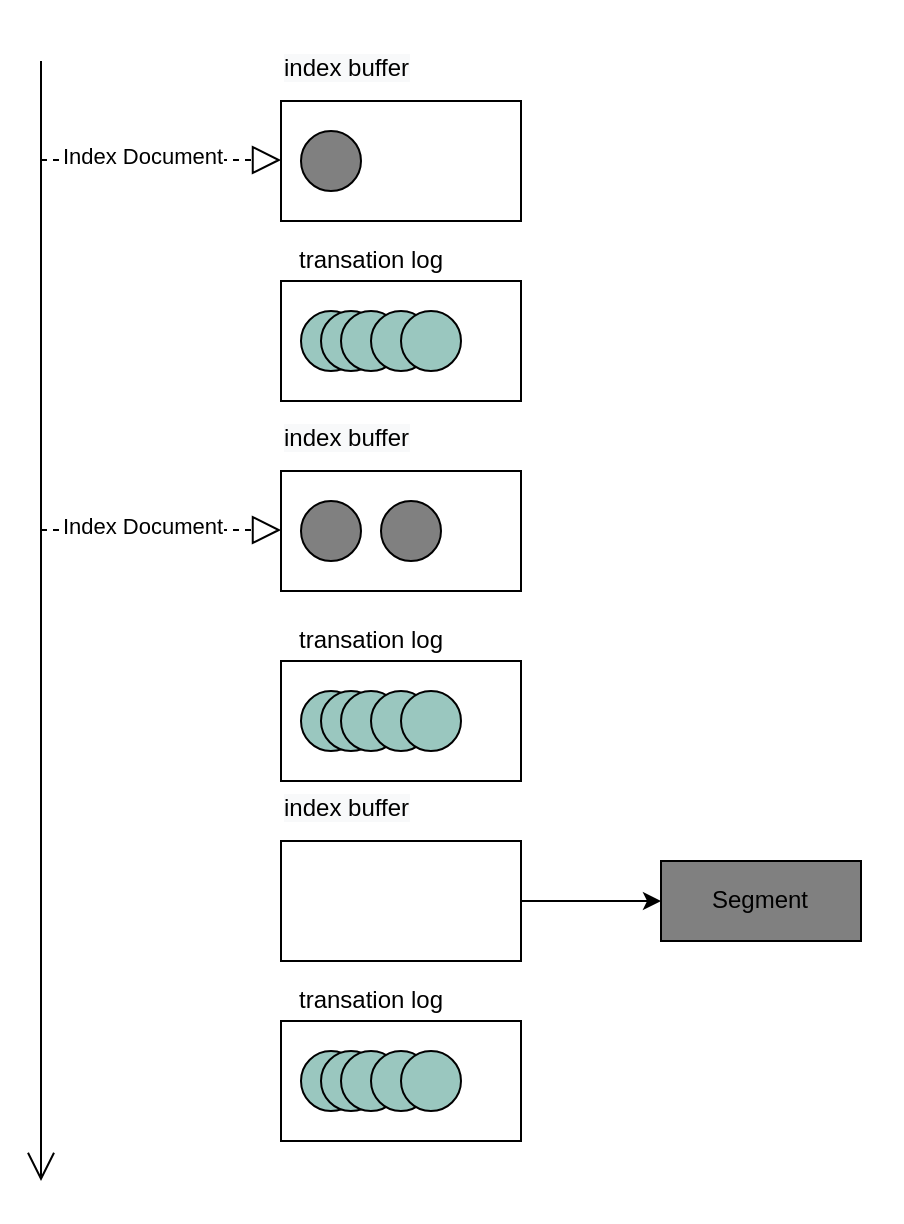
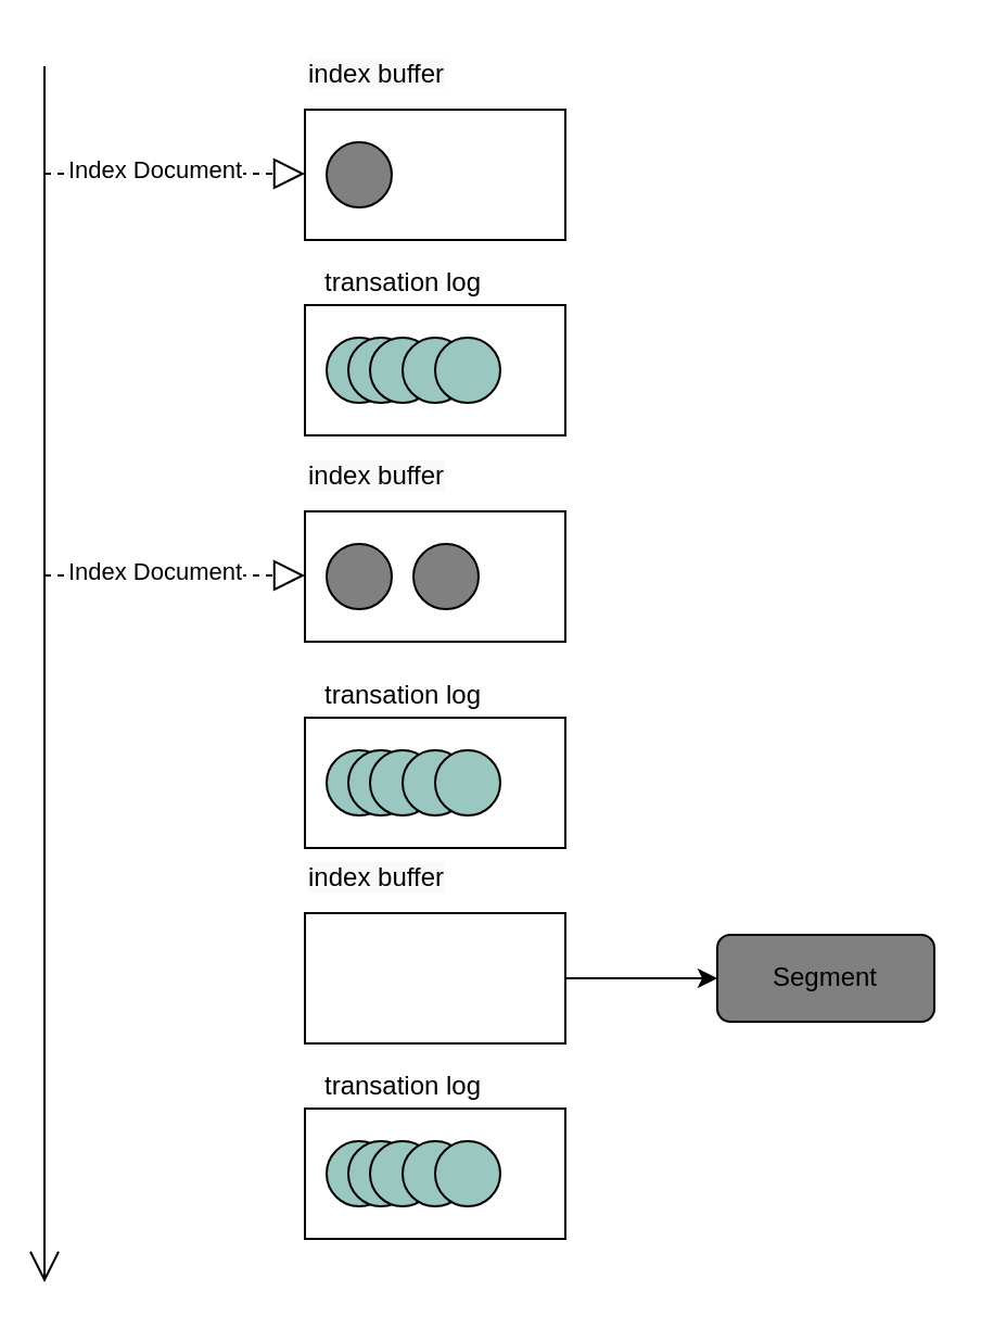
  <mxCell id="0" />
  <mxCell id="1" parent="0" />
  <mxCell id="2" value="" style="endArrow=open;endFill=1;endSize=12;html=1;" edge="1" parent="1"><mxGeometry width="160" relative="1" as="geometry"><mxPoint x="20" y="30" as="sourcePoint" /><mxPoint x="20" y="590" as="targetPoint" /></mxGeometry></mxCell>
  <mxCell id="3" value="" style="rounded=0;whiteSpace=wrap;html=1;" vertex="1" parent="1"><mxGeometry x="140" y="50" width="120" height="60" as="geometry" /></mxCell>
  <mxCell id="4" value="&lt;meta charset=&quot;utf-8&quot;&gt;&lt;span style=&quot;color: rgb(0, 0, 0); font-family: helvetica; font-size: 12px; font-style: normal; font-weight: 400; letter-spacing: normal; text-align: center; text-indent: 0px; text-transform: none; word-spacing: 0px; background-color: rgb(248, 249, 250); display: inline; float: none;&quot;&gt;index buffer&lt;/span&gt;" style="text;whiteSpace=wrap;html=1;" vertex="1" parent="1"><mxGeometry x="140" y="20" width="90" height="30" as="geometry" /></mxCell>
  <mxCell id="5" value="" style="verticalLabelPosition=bottom;verticalAlign=top;html=1;shape=mxgraph.flowchart.on-page_reference;fillColor=#808080;" vertex="1" parent="1"><mxGeometry x="150" y="65" width="30" height="30" as="geometry" /></mxCell>
  <mxCell id="6" value="" style="endArrow=block;dashed=1;endFill=0;endSize=12;html=1;" edge="1" parent="1"><mxGeometry width="160" relative="1" as="geometry"><mxPoint x="20" y="79.5" as="sourcePoint" /><mxPoint x="140" y="79.5" as="targetPoint" /></mxGeometry></mxCell>
  <mxCell id="7" value="Index Document" style="edgeLabel;html=1;align=center;verticalAlign=middle;resizable=0;points=[];" vertex="1" connectable="0" parent="6"><mxGeometry x="-0.75" y="3" relative="1" as="geometry"><mxPoint x="35" y="1" as="offset" /></mxGeometry></mxCell>
  <mxCell id="8" value="" style="rounded=0;whiteSpace=wrap;html=1;" vertex="1" parent="1"><mxGeometry x="140" y="235" width="120" height="60" as="geometry" /></mxCell>
  <mxCell id="9" value="&lt;meta charset=&quot;utf-8&quot;&gt;&lt;span style=&quot;color: rgb(0, 0, 0); font-family: helvetica; font-size: 12px; font-style: normal; font-weight: 400; letter-spacing: normal; text-align: center; text-indent: 0px; text-transform: none; word-spacing: 0px; background-color: rgb(248, 249, 250); display: inline; float: none;&quot;&gt;index buffer&lt;/span&gt;" style="text;whiteSpace=wrap;html=1;" vertex="1" parent="1"><mxGeometry x="140" y="205" width="90" height="30" as="geometry" /></mxCell>
  <mxCell id="10" value="" style="verticalLabelPosition=bottom;verticalAlign=top;html=1;shape=mxgraph.flowchart.on-page_reference;fillColor=#808080;" vertex="1" parent="1"><mxGeometry x="150" y="250" width="30" height="30" as="geometry" /></mxCell>
  <mxCell id="11" value="" style="endArrow=block;dashed=1;endFill=0;endSize=12;html=1;" edge="1" parent="1"><mxGeometry width="160" relative="1" as="geometry"><mxPoint x="20" y="264.5" as="sourcePoint" /><mxPoint x="140" y="264.5" as="targetPoint" /></mxGeometry></mxCell>
  <mxCell id="12" value="Index Document" style="edgeLabel;html=1;align=center;verticalAlign=middle;resizable=0;points=[];" vertex="1" connectable="0" parent="11"><mxGeometry x="-0.75" y="3" relative="1" as="geometry"><mxPoint x="35" y="1" as="offset" /></mxGeometry></mxCell>
  <mxCell id="13" value="" style="verticalLabelPosition=bottom;verticalAlign=top;html=1;shape=mxgraph.flowchart.on-page_reference;fillColor=#808080;" vertex="1" parent="1"><mxGeometry x="190" y="250" width="30" height="30" as="geometry" /></mxCell>
  <mxCell id="14" value="" style="edgeStyle=orthogonalEdgeStyle;rounded=0;orthogonalLoop=1;jettySize=auto;html=1;" edge="1" parent="1" source="15" target="17"><mxGeometry relative="1" as="geometry" /></mxCell>
  <mxCell id="15" value="" style="rounded=0;whiteSpace=wrap;html=1;" vertex="1" parent="1"><mxGeometry x="140" y="420" width="120" height="60" as="geometry" /></mxCell>
  <mxCell id="16" value="&lt;meta charset=&quot;utf-8&quot;&gt;&lt;span style=&quot;color: rgb(0, 0, 0); font-family: helvetica; font-size: 12px; font-style: normal; font-weight: 400; letter-spacing: normal; text-align: center; text-indent: 0px; text-transform: none; word-spacing: 0px; background-color: rgb(248, 249, 250); display: inline; float: none;&quot;&gt;index buffer&lt;/span&gt;" style="text;whiteSpace=wrap;html=1;" vertex="1" parent="1"><mxGeometry x="140" y="390" width="90" height="30" as="geometry" /></mxCell>
- <mxCell id="17" value="Segment" style="rounded=0;whiteSpace=wrap;html=1;fillColor=#808080;" vertex="1" parent="1"><mxGeometry x="330" y="430" width="100" height="40" as="geometry" /></mxCell>
+ <mxCell id="17" value="Segment" style="whiteSpace=wrap;html=1;fillColor=#808080;rounded=1;" vertex="1" parent="1"><mxGeometry x="330" y="430" width="100" height="40" as="geometry" /></mxCell>
  <mxCell id="18" value="" style="rounded=0;whiteSpace=wrap;html=1;" vertex="1" parent="1"><mxGeometry x="140" y="140" width="120" height="60" as="geometry" /></mxCell>
  <mxCell id="19" value="" style="verticalLabelPosition=bottom;verticalAlign=top;html=1;shape=mxgraph.flowchart.on-page_reference;fillColor=#9AC7BF;" vertex="1" parent="1"><mxGeometry x="150" y="155" width="30" height="30" as="geometry" /></mxCell>
  <mxCell id="20" value="" style="verticalLabelPosition=bottom;verticalAlign=top;html=1;shape=mxgraph.flowchart.on-page_reference;fillColor=#9AC7BF;" vertex="1" parent="1"><mxGeometry x="160" y="155" width="30" height="30" as="geometry" /></mxCell>
  <mxCell id="21" value="" style="verticalLabelPosition=bottom;verticalAlign=top;html=1;shape=mxgraph.flowchart.on-page_reference;fillColor=#9AC7BF;" vertex="1" parent="1"><mxGeometry x="170" y="155" width="30" height="30" as="geometry" /></mxCell>
  <mxCell id="22" value="" style="verticalLabelPosition=bottom;verticalAlign=top;html=1;shape=mxgraph.flowchart.on-page_reference;fillColor=#9AC7BF;" vertex="1" parent="1"><mxGeometry x="185" y="155" width="30" height="30" as="geometry" /></mxCell>
  <mxCell id="23" value="" style="verticalLabelPosition=bottom;verticalAlign=top;html=1;shape=mxgraph.flowchart.on-page_reference;fillColor=#9AC7BF;" vertex="1" parent="1"><mxGeometry x="200" y="155" width="30" height="30" as="geometry" /></mxCell>
  <mxCell id="24" value="" style="rounded=0;whiteSpace=wrap;html=1;" vertex="1" parent="1"><mxGeometry x="140" y="330" width="120" height="60" as="geometry" /></mxCell>
  <mxCell id="25" value="" style="verticalLabelPosition=bottom;verticalAlign=top;html=1;shape=mxgraph.flowchart.on-page_reference;fillColor=#9AC7BF;" vertex="1" parent="1"><mxGeometry x="150" y="345" width="30" height="30" as="geometry" /></mxCell>
  <mxCell id="26" value="" style="verticalLabelPosition=bottom;verticalAlign=top;html=1;shape=mxgraph.flowchart.on-page_reference;fillColor=#9AC7BF;" vertex="1" parent="1"><mxGeometry x="160" y="345" width="30" height="30" as="geometry" /></mxCell>
  <mxCell id="27" value="" style="verticalLabelPosition=bottom;verticalAlign=top;html=1;shape=mxgraph.flowchart.on-page_reference;fillColor=#9AC7BF;" vertex="1" parent="1"><mxGeometry x="170" y="345" width="30" height="30" as="geometry" /></mxCell>
  <mxCell id="28" value="" style="verticalLabelPosition=bottom;verticalAlign=top;html=1;shape=mxgraph.flowchart.on-page_reference;fillColor=#9AC7BF;" vertex="1" parent="1"><mxGeometry x="185" y="345" width="30" height="30" as="geometry" /></mxCell>
  <mxCell id="29" value="" style="verticalLabelPosition=bottom;verticalAlign=top;html=1;shape=mxgraph.flowchart.on-page_reference;fillColor=#9AC7BF;" vertex="1" parent="1"><mxGeometry x="200" y="345" width="30" height="30" as="geometry" /></mxCell>
  <mxCell id="30" value="transation log" style="text;html=1;align=center;verticalAlign=middle;resizable=0;points=[];autosize=1;strokeColor=none;" vertex="1" parent="1"><mxGeometry x="140" y="120" width="90" height="20" as="geometry" /></mxCell>
  <mxCell id="31" value="transation log" style="text;html=1;align=center;verticalAlign=middle;resizable=0;points=[];autosize=1;strokeColor=none;" vertex="1" parent="1"><mxGeometry x="140" y="310" width="90" height="20" as="geometry" /></mxCell>
  <mxCell id="32" value="" style="rounded=0;whiteSpace=wrap;html=1;" vertex="1" parent="1"><mxGeometry x="140" y="510" width="120" height="60" as="geometry" /></mxCell>
  <mxCell id="33" value="" style="verticalLabelPosition=bottom;verticalAlign=top;html=1;shape=mxgraph.flowchart.on-page_reference;fillColor=#9AC7BF;" vertex="1" parent="1"><mxGeometry x="150" y="525" width="30" height="30" as="geometry" /></mxCell>
  <mxCell id="34" value="" style="verticalLabelPosition=bottom;verticalAlign=top;html=1;shape=mxgraph.flowchart.on-page_reference;fillColor=#9AC7BF;" vertex="1" parent="1"><mxGeometry x="160" y="525" width="30" height="30" as="geometry" /></mxCell>
  <mxCell id="35" value="" style="verticalLabelPosition=bottom;verticalAlign=top;html=1;shape=mxgraph.flowchart.on-page_reference;fillColor=#9AC7BF;" vertex="1" parent="1"><mxGeometry x="170" y="525" width="30" height="30" as="geometry" /></mxCell>
  <mxCell id="36" value="" style="verticalLabelPosition=bottom;verticalAlign=top;html=1;shape=mxgraph.flowchart.on-page_reference;fillColor=#9AC7BF;" vertex="1" parent="1"><mxGeometry x="185" y="525" width="30" height="30" as="geometry" /></mxCell>
  <mxCell id="37" value="" style="verticalLabelPosition=bottom;verticalAlign=top;html=1;shape=mxgraph.flowchart.on-page_reference;fillColor=#9AC7BF;" vertex="1" parent="1"><mxGeometry x="200" y="525" width="30" height="30" as="geometry" /></mxCell>
  <mxCell id="38" value="transation log" style="text;html=1;align=center;verticalAlign=middle;resizable=0;points=[];autosize=1;strokeColor=none;" vertex="1" parent="1"><mxGeometry x="140" y="490" width="90" height="20" as="geometry" /></mxCell>
